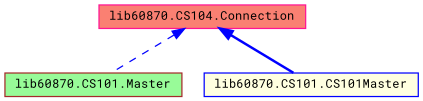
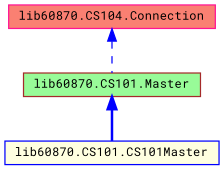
  digraph {
    fontname="Roboto Mono"
    node [fontname="Roboto Mono" fontsize=10 shape=box style=filled]
    edge [color=blue dir=back fontname="Roboto Mono" fontsize=10 labelfontname=Helvetica labelfontsize=10]
    n1 [color=brown fillcolor=palegreen fontcolor=black height=0.2 label="lib60870.CS101.Master" width=0.4]
    n2 [color=blue fillcolor=lightyellow height=0.2 label="lib60870.CS101.CS101Master" width=0.4]
    n3 [color=deeppink fillcolor=salmon height=0.2 label="lib60870.CS104.Connection" width=0.4]
-   n3 -> n2 [style=bold]
+   n1 -> n2 [style=bold]
    n3 -> n1 [style=dashed]
  }
